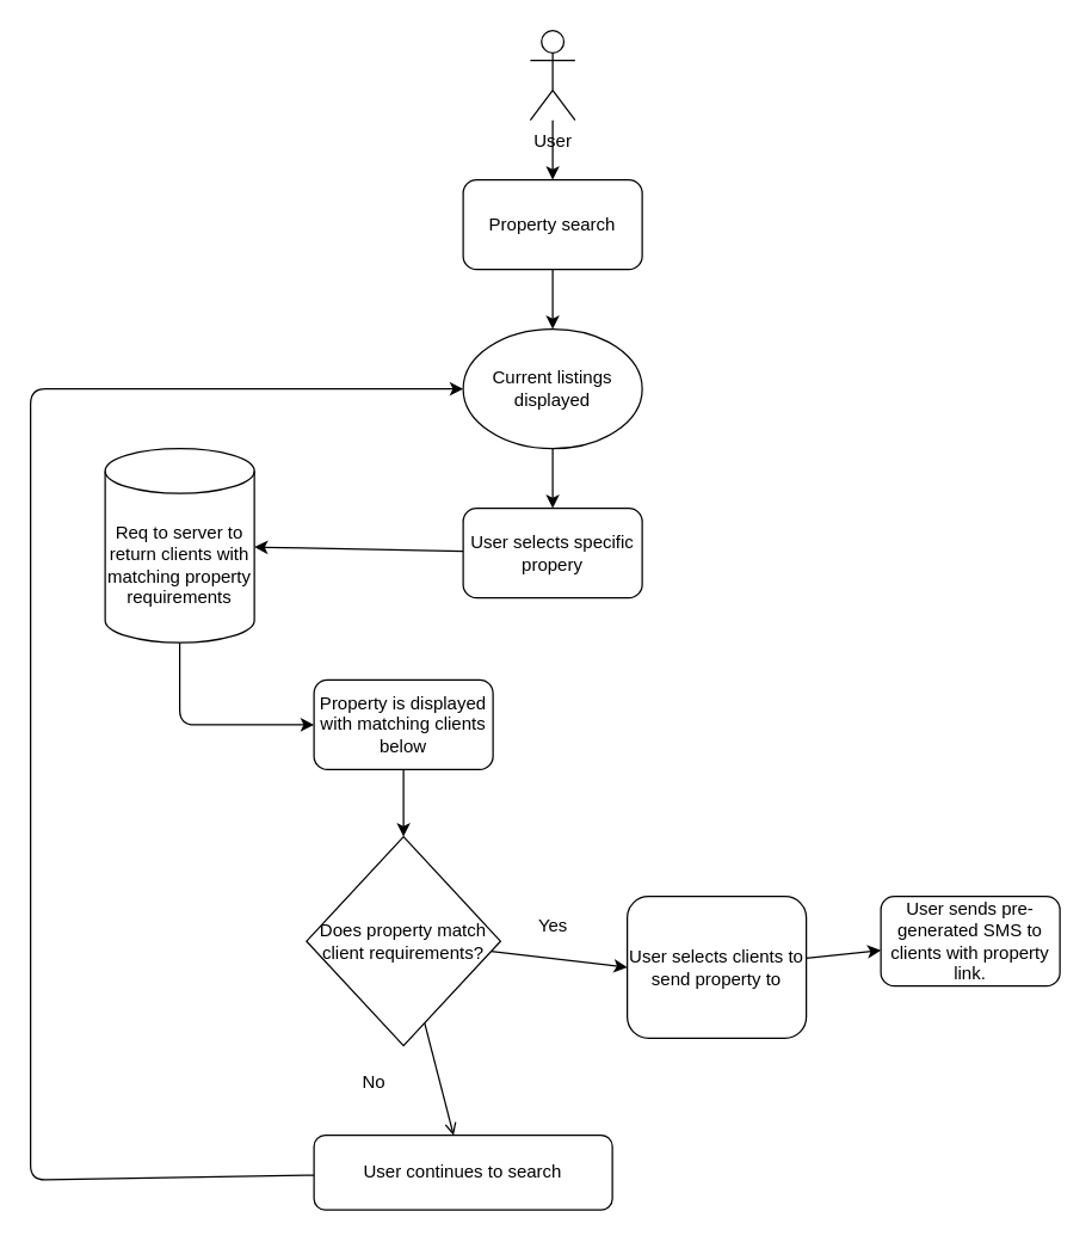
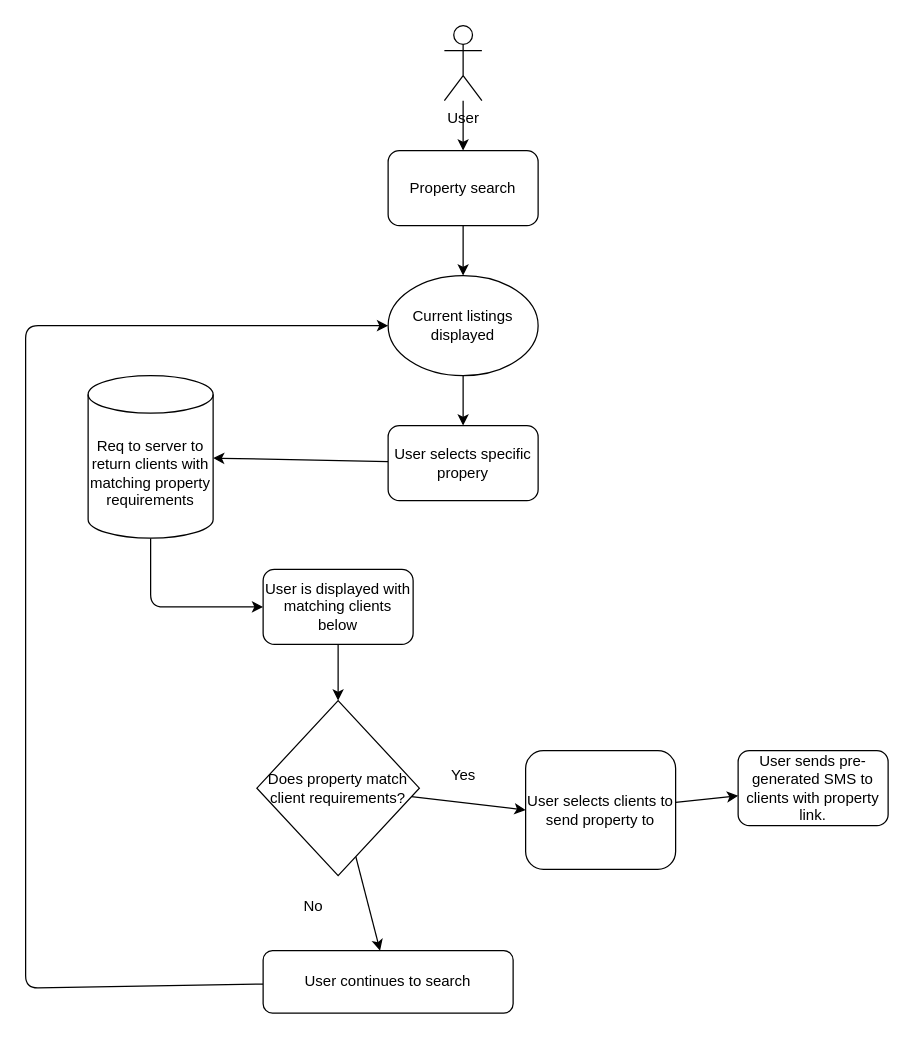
  <mxCell id="0" />
  <mxCell id="1" parent="0" />
  <mxCell id="2" value="" style="edgeStyle=none;html=1;" parent="1" source="3" target="5" edge="1"><mxGeometry relative="1" as="geometry" /></mxCell>
  <mxCell id="3" value="User" style="shape=umlActor;verticalLabelPosition=bottom;verticalAlign=top;html=1;outlineConnect=0;" parent="1" vertex="1"><mxGeometry x="355" y="20" width="30" height="60" as="geometry" /></mxCell>
  <mxCell id="4" value="" style="edgeStyle=none;html=1;" parent="1" source="5" target="7" edge="1"><mxGeometry relative="1" as="geometry" /></mxCell>
  <mxCell id="5" value="Property search" style="rounded=1;whiteSpace=wrap;html=1;" parent="1" vertex="1"><mxGeometry x="310" y="120" width="120" height="60" as="geometry" /></mxCell>
  <mxCell id="6" value="" style="edgeStyle=none;html=1;" edge="1" parent="1" source="7" target="9"><mxGeometry relative="1" as="geometry" /></mxCell>
  <mxCell id="7" value="Current listings displayed" style="ellipse;whiteSpace=wrap;html=1;" parent="1" vertex="1"><mxGeometry x="310" y="220" width="120" height="80" as="geometry" /></mxCell>
  <mxCell id="8" value="" style="edgeStyle=none;html=1;" parent="1" source="9" target="11" edge="1"><mxGeometry relative="1" as="geometry" /></mxCell>
  <mxCell id="9" value="User selects specific propery" style="rounded=1;whiteSpace=wrap;html=1;" parent="1" vertex="1"><mxGeometry x="310" y="340" width="120" height="60" as="geometry" /></mxCell>
  <mxCell id="10" value="" style="edgeStyle=none;html=1;" parent="1" source="11" target="13" edge="1"><mxGeometry relative="1" as="geometry"><Array as="points"><mxPoint x="120" y="485" /></Array></mxGeometry></mxCell>
  <mxCell id="11" value="Req to server to return clients with matching property requirements" style="shape=cylinder3;whiteSpace=wrap;html=1;boundedLbl=1;backgroundOutline=1;size=15;" parent="1" vertex="1"><mxGeometry x="70" y="300" width="100" height="130" as="geometry" /></mxCell>
  <mxCell id="12" value="" style="edgeStyle=none;html=1;" edge="1" parent="1" source="13" target="22"><mxGeometry relative="1" as="geometry" /></mxCell>
- <mxCell id="13" value="Property is displayed with matching clients below" style="rounded=1;whiteSpace=wrap;html=1;" parent="1" vertex="1"><mxGeometry x="210" y="455" width="120" height="60" as="geometry" /></mxCell>
+ <mxCell id="13" value="User is displayed with matching clients below" style="rounded=1;whiteSpace=wrap;html=1;" parent="1" vertex="1"><mxGeometry x="210" y="455" width="120" height="60" as="geometry" /></mxCell>
  <mxCell id="14" value="" style="edgeStyle=none;html=1;" parent="1" source="15" target="18" edge="1"><mxGeometry relative="1" as="geometry" /></mxCell>
  <mxCell id="15" value="User selects clients to send property to" style="rounded=1;whiteSpace=wrap;html=1;" parent="1" vertex="1"><mxGeometry x="420" y="600" width="120" height="95" as="geometry" /></mxCell>
  <mxCell id="16" style="edgeStyle=none;html=1;" edge="1" parent="1" source="17" target="7"><mxGeometry relative="1" as="geometry"><mxPoint x="180" y="780" as="targetPoint" /><Array as="points"><mxPoint x="20" y="790" /><mxPoint x="20" y="260" /></Array></mxGeometry></mxCell>
  <mxCell id="17" value="User continues to search" style="rounded=1;whiteSpace=wrap;html=1;" parent="1" vertex="1"><mxGeometry x="210" y="760" width="200" height="50" as="geometry" /></mxCell>
  <mxCell id="18" value="User sends pre-generated SMS to clients with property link." style="rounded=1;whiteSpace=wrap;html=1;" parent="1" vertex="1"><mxGeometry x="590" y="600" width="120" height="60" as="geometry" /></mxCell>
  <mxCell id="19" value="No" style="text;html=1;align=center;verticalAlign=middle;resizable=0;points=[];autosize=1;strokeColor=none;fillColor=none;" parent="1" vertex="1"><mxGeometry x="230" y="710" width="40" height="30" as="geometry" /></mxCell>
- <mxCell id="20" value="" style="edgeStyle=none;html=1;endArrow=open;" edge="1" parent="1" source="22" target="17"><mxGeometry relative="1" as="geometry" /></mxCell>
+ <mxCell id="20" value="" style="edgeStyle=none;html=1;" edge="1" parent="1" source="22" target="17"><mxGeometry relative="1" as="geometry" /></mxCell>
  <mxCell id="21" style="edgeStyle=none;html=1;entryX=0;entryY=0.5;entryDx=0;entryDy=0;" edge="1" parent="1" source="22" target="15"><mxGeometry relative="1" as="geometry" /></mxCell>
  <mxCell id="22" value="Does property match client requirements?" style="rhombus;whiteSpace=wrap;html=1;" vertex="1" parent="1"><mxGeometry x="205" y="560" width="130" height="140" as="geometry" /></mxCell>
  <mxCell id="23" value="Yes" style="text;html=1;align=center;verticalAlign=middle;resizable=0;points=[];autosize=1;strokeColor=none;fillColor=none;" vertex="1" parent="1"><mxGeometry x="350" y="605" width="40" height="30" as="geometry" /></mxCell>
